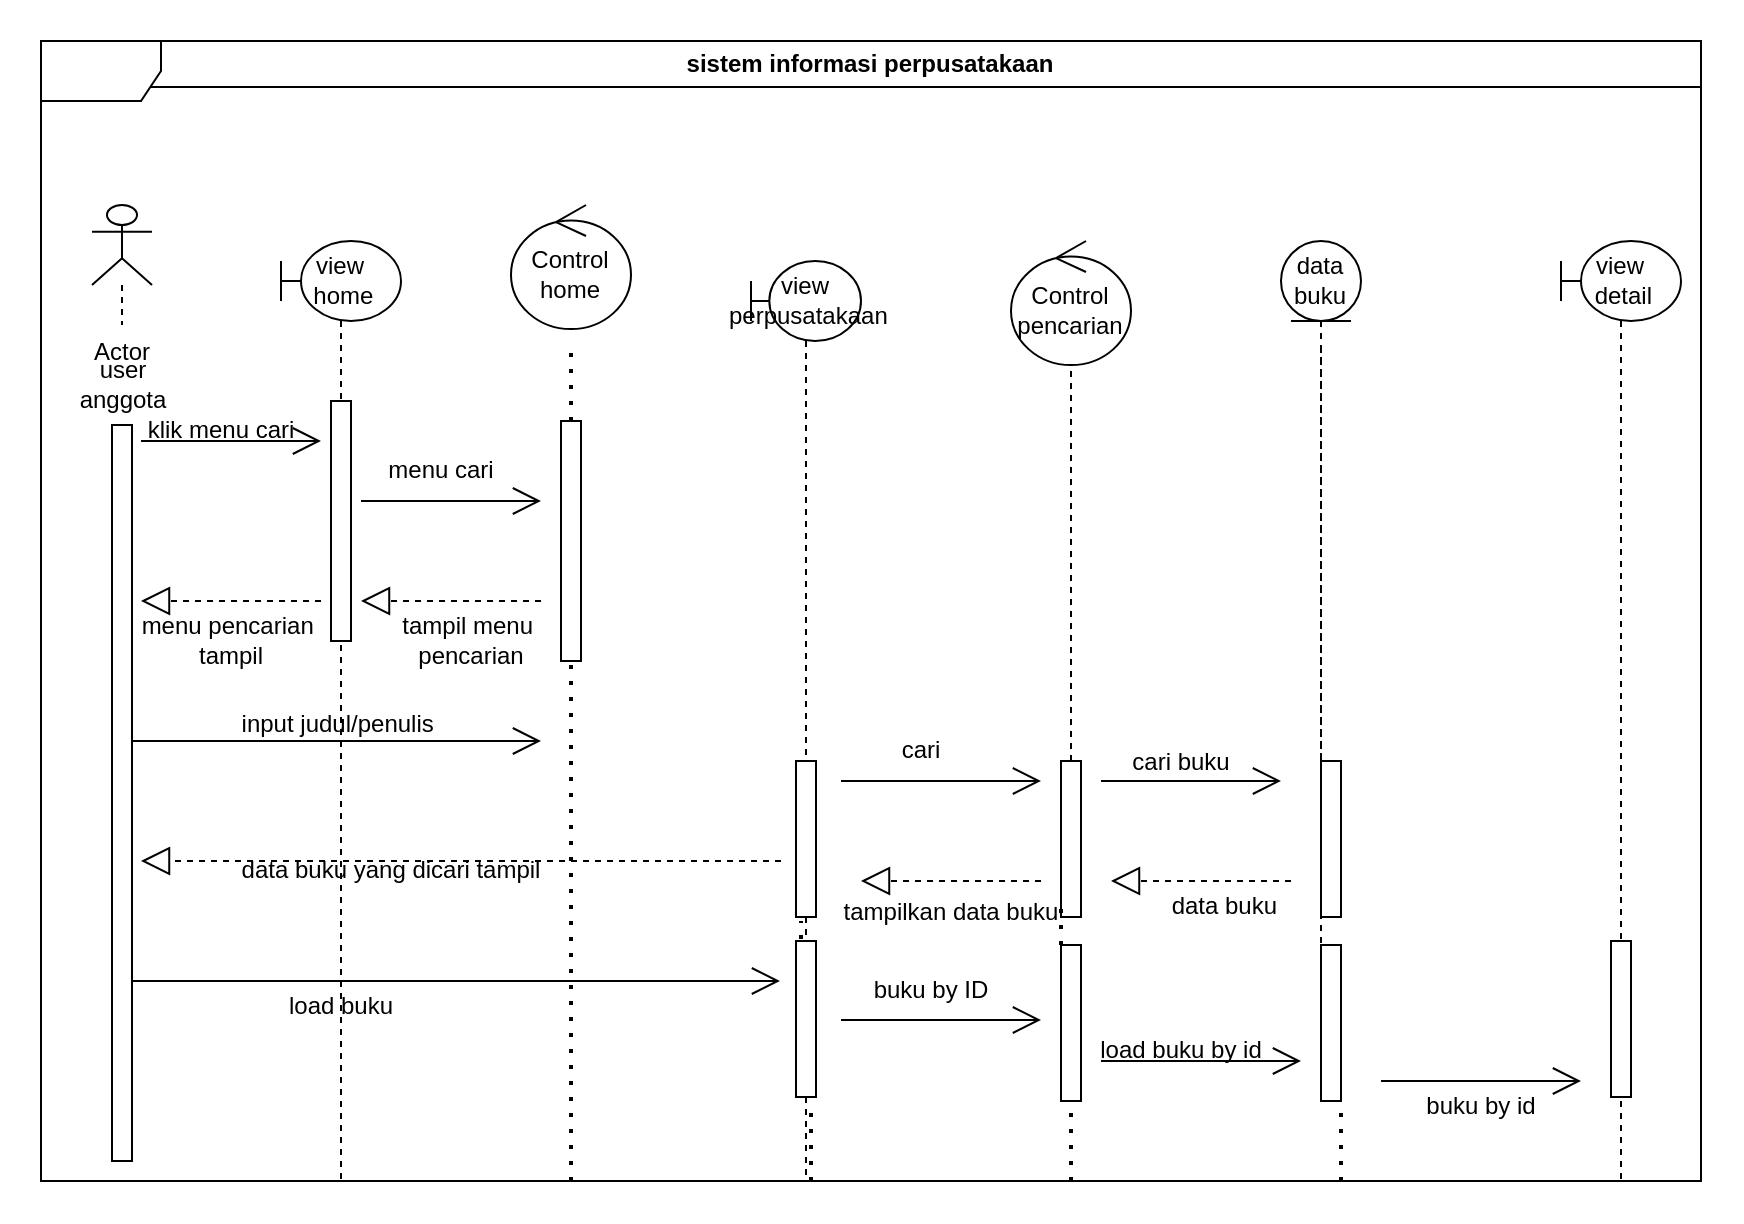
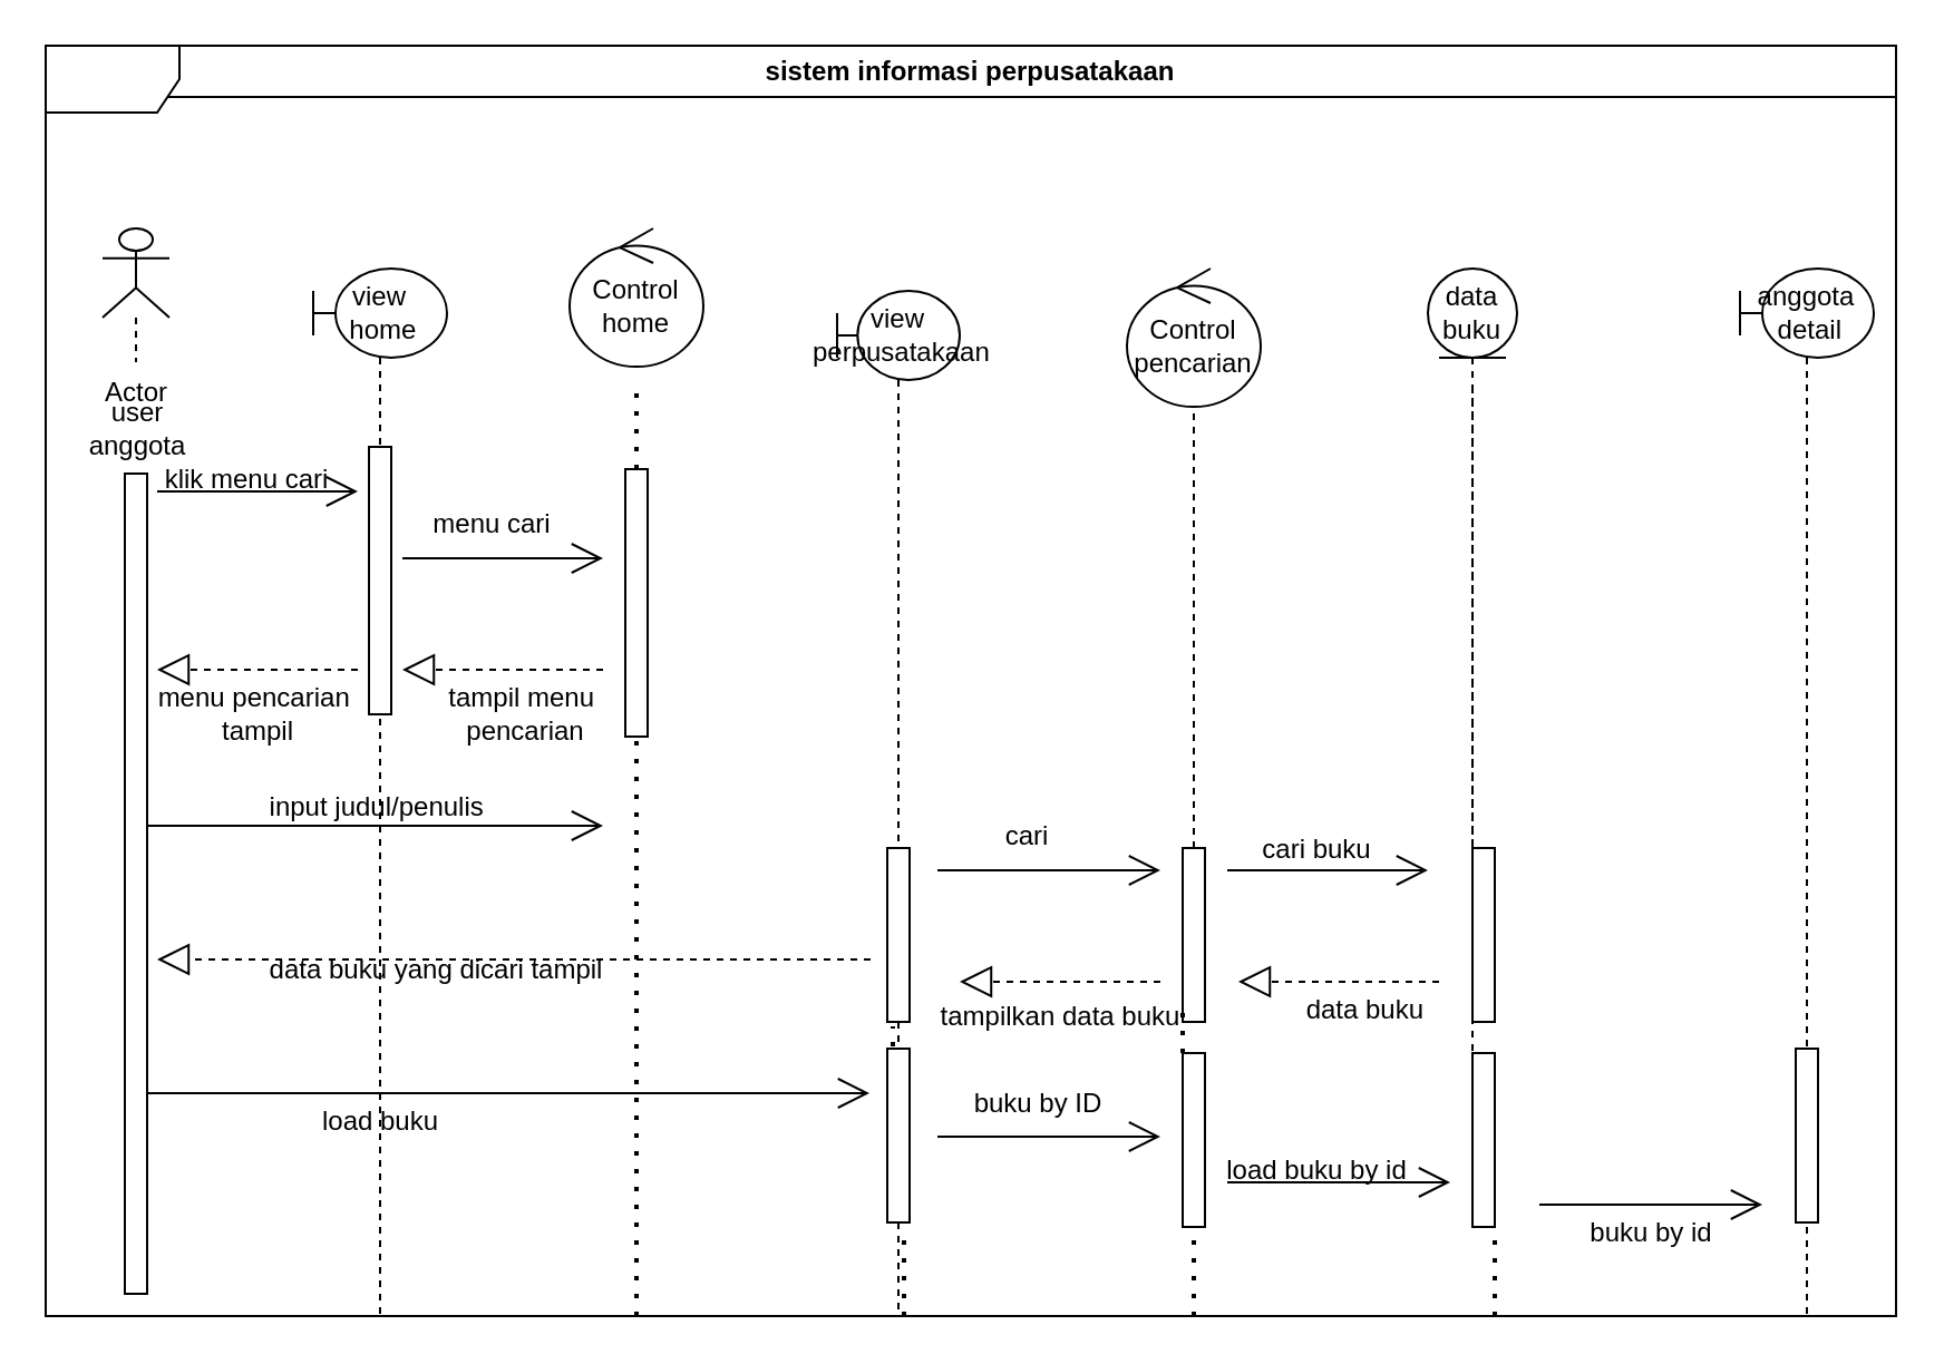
  <mxCell id="0" />
  <mxCell id="1" parent="0" />
  <mxCell id="2" value="sistem informasi perpusatakaan" style="swimlane;whiteSpace=wrap" parent="1" vertex="1"><mxGeometry x="20" y="20" width="830" height="570" as="geometry" /></mxCell>
  <mxCell id="3" value="Actor" style="shape=umlLifeline;verticalLabelPosition=bottom;verticalAlign=top;html=1;perimeter=lifelinePerimeter;whiteSpace=wrap;container=1;dropTarget=0;collapsible=0;recursiveResize=0;outlineConnect=0;portConstraint=eastwest;newEdgeStyle={&quot;curved&quot;:0,&quot;rounded&quot;:0};participant=umlActor;" parent="2" vertex="1"><mxGeometry x="25.5" y="82" width="30" height="60" as="geometry" /></mxCell>
  <mxCell id="4" value="user&lt;div&gt;anggota&lt;/div&gt;" style="text;html=1;align=center;verticalAlign=middle;resizable=0;points=[];autosize=1;strokeColor=none;fillColor=none;" parent="2" vertex="1"><mxGeometry x="5.5" y="152" width="70" height="40" as="geometry" /></mxCell>
  <mxCell id="5" value="" style="html=1;points=[[0,0,0,0,5],[0,1,0,0,-5],[1,0,0,0,5],[1,1,0,0,-5]];perimeter=orthogonalPerimeter;outlineConnect=0;targetShapes=umlLifeline;portConstraint=eastwest;newEdgeStyle={&quot;curved&quot;:0,&quot;rounded&quot;:0};" parent="2" vertex="1"><mxGeometry x="35.5" y="192" width="10" height="368" as="geometry" /></mxCell>
  <mxCell id="6" value="" style="html=1;points=[[0,0,0,0,5],[0,1,0,0,-5],[1,0,0,0,5],[1,1,0,0,-5]];perimeter=orthogonalPerimeter;outlineConnect=0;targetShapes=umlLifeline;portConstraint=eastwest;newEdgeStyle={&quot;curved&quot;:0,&quot;rounded&quot;:0};" parent="2" vertex="1"><mxGeometry x="260" y="190" width="10" height="120" as="geometry" /></mxCell>
  <mxCell id="7" value="" style="endArrow=open;endFill=1;endSize=12;html=1;rounded=0;" parent="2" edge="1"><mxGeometry width="160" relative="1" as="geometry"><mxPoint x="50" y="200" as="sourcePoint" /><mxPoint x="140" y="200" as="targetPoint" /></mxGeometry></mxCell>
  <mxCell id="8" value="" style="endArrow=block;dashed=1;endFill=0;endSize=12;html=1;rounded=0;exitX=0;exitY=0.746;exitDx=0;exitDy=0;exitPerimeter=0;" parent="2" edge="1"><mxGeometry width="160" relative="1" as="geometry"><mxPoint x="140" y="280.028" as="sourcePoint" /><mxPoint x="50" y="280" as="targetPoint" /></mxGeometry></mxCell>
  <mxCell id="9" value="klik menu cari" style="text;html=1;align=center;verticalAlign=middle;resizable=0;points=[];autosize=1;strokeColor=none;fillColor=none;" parent="2" vertex="1"><mxGeometry x="40" y="180" width="100" height="30" as="geometry" /></mxCell>
  <mxCell id="10" value="menu pencarian&amp;nbsp;&lt;div&gt;tampil&lt;/div&gt;" style="text;html=1;align=center;verticalAlign=middle;resizable=0;points=[];autosize=1;strokeColor=none;fillColor=none;" parent="2" vertex="1"><mxGeometry x="40" y="280" width="110" height="40" as="geometry" /></mxCell>
  <mxCell id="11" value="" style="endArrow=open;endFill=1;endSize=12;html=1;rounded=0;" parent="2" edge="1"><mxGeometry width="160" relative="1" as="geometry"><mxPoint x="160" y="230" as="sourcePoint" /><mxPoint x="250" y="230" as="targetPoint" /><Array as="points"><mxPoint x="210" y="230" /></Array></mxGeometry></mxCell>
  <mxCell id="12" value="" style="endArrow=block;dashed=1;endFill=0;endSize=12;html=1;rounded=0;exitX=0;exitY=0.746;exitDx=0;exitDy=0;exitPerimeter=0;" parent="2" edge="1"><mxGeometry width="160" relative="1" as="geometry"><mxPoint x="500" y="420" as="sourcePoint" /><mxPoint x="410" y="420" as="targetPoint" /></mxGeometry></mxCell>
  <mxCell id="13" value="" style="endArrow=block;dashed=1;endFill=0;endSize=12;html=1;rounded=0;exitX=0;exitY=0.746;exitDx=0;exitDy=0;exitPerimeter=0;" parent="2" edge="1"><mxGeometry width="160" relative="1" as="geometry"><mxPoint x="625" y="420" as="sourcePoint" /><mxPoint x="535" y="420" as="targetPoint" /></mxGeometry></mxCell>
  <mxCell id="14" value="" style="endArrow=block;dashed=1;endFill=0;endSize=12;html=1;rounded=0;exitX=0;exitY=0.746;exitDx=0;exitDy=0;exitPerimeter=0;" parent="2" edge="1"><mxGeometry width="160" relative="1" as="geometry"><mxPoint x="250" y="280" as="sourcePoint" /><mxPoint x="160" y="280" as="targetPoint" /></mxGeometry></mxCell>
  <mxCell id="15" value="" style="endArrow=block;dashed=1;endFill=0;endSize=12;html=1;rounded=0;" parent="2" edge="1"><mxGeometry width="160" relative="1" as="geometry"><mxPoint x="370" y="410" as="sourcePoint" /><mxPoint x="50" y="410" as="targetPoint" /><Array as="points" /></mxGeometry></mxCell>
  <mxCell id="16" value="" style="endArrow=open;endFill=1;endSize=12;html=1;rounded=0;" parent="2" source="5" edge="1"><mxGeometry width="160" relative="1" as="geometry"><mxPoint x="60" y="210" as="sourcePoint" /><mxPoint x="250" y="350" as="targetPoint" /><Array as="points"><mxPoint x="180" y="350" /></Array></mxGeometry></mxCell>
  <mxCell id="17" value="input judul/penulis&amp;nbsp;" style="text;html=1;align=center;verticalAlign=middle;resizable=0;points=[];autosize=1;strokeColor=none;fillColor=none;" parent="2" vertex="1"><mxGeometry x="90" y="327" width="120" height="30" as="geometry" /></mxCell>
  <mxCell id="18" value="" style="endArrow=open;endFill=1;endSize=12;html=1;rounded=0;" parent="2" edge="1"><mxGeometry width="160" relative="1" as="geometry"><mxPoint x="45.5" y="470" as="sourcePoint" /><mxPoint x="369.5" y="470" as="targetPoint" /><Array as="points"><mxPoint x="179.5" y="470" /></Array></mxGeometry></mxCell>
  <mxCell id="19" value="tampil menu&amp;nbsp;&lt;div&gt;pencarian&lt;/div&gt;" style="text;html=1;align=center;verticalAlign=middle;resizable=0;points=[];autosize=1;strokeColor=none;fillColor=none;" parent="2" vertex="1"><mxGeometry x="170" y="280" width="90" height="40" as="geometry" /></mxCell>
  <mxCell id="20" value="" style="endArrow=open;endFill=1;endSize=12;html=1;rounded=0;" parent="2" edge="1"><mxGeometry width="160" relative="1" as="geometry"><mxPoint x="400" y="370" as="sourcePoint" /><mxPoint x="500" y="370" as="targetPoint" /><Array as="points"><mxPoint x="460" y="370" /></Array></mxGeometry></mxCell>
  <mxCell id="21" value="" style="html=1;points=[[0,0,0,0,5],[0,1,0,0,-5],[1,0,0,0,5],[1,1,0,0,-5]];perimeter=orthogonalPerimeter;outlineConnect=0;targetShapes=umlLifeline;portConstraint=eastwest;newEdgeStyle={&quot;curved&quot;:0,&quot;rounded&quot;:0};" parent="2" vertex="1"><mxGeometry x="510" y="360" width="10" height="78" as="geometry" /></mxCell>
  <mxCell id="22" value="" style="endArrow=open;endFill=1;endSize=12;html=1;rounded=0;" parent="2" edge="1"><mxGeometry width="160" relative="1" as="geometry"><mxPoint x="400" y="489.5" as="sourcePoint" /><mxPoint x="500" y="489.5" as="targetPoint" /><Array as="points" /></mxGeometry></mxCell>
  <mxCell id="23" value="tampilkan data buku" style="text;html=1;align=center;verticalAlign=middle;resizable=0;points=[];autosize=1;strokeColor=none;fillColor=none;" parent="2" vertex="1"><mxGeometry x="390" y="421" width="130" height="30" as="geometry" /></mxCell>
  <mxCell id="24" value="buku by ID" style="text;html=1;align=center;verticalAlign=middle;resizable=0;points=[];autosize=1;strokeColor=none;fillColor=none;" parent="2" vertex="1"><mxGeometry x="405" y="460" width="80" height="30" as="geometry" /></mxCell>
  <mxCell id="25" value="" style="html=1;points=[[0,0,0,0,5],[0,1,0,0,-5],[1,0,0,0,5],[1,1,0,0,-5]];perimeter=orthogonalPerimeter;outlineConnect=0;targetShapes=umlLifeline;portConstraint=eastwest;newEdgeStyle={&quot;curved&quot;:0,&quot;rounded&quot;:0};" parent="2" vertex="1"><mxGeometry x="640" y="360" width="10" height="78" as="geometry" /></mxCell>
  <mxCell id="26" value="cari" style="text;html=1;align=center;verticalAlign=middle;resizable=0;points=[];autosize=1;strokeColor=none;fillColor=none;" parent="2" vertex="1"><mxGeometry x="420" y="340" width="40" height="30" as="geometry" /></mxCell>
  <mxCell id="27" value="menu cari" style="text;html=1;align=center;verticalAlign=middle;resizable=0;points=[];autosize=1;strokeColor=none;fillColor=none;" parent="2" vertex="1"><mxGeometry x="160" y="200" width="80" height="30" as="geometry" /></mxCell>
  <mxCell id="28" value="data buku yang dicari tampil" style="text;html=1;align=center;verticalAlign=middle;resizable=0;points=[];autosize=1;strokeColor=none;fillColor=none;" parent="2" vertex="1"><mxGeometry x="90" y="400" width="170" height="30" as="geometry" /></mxCell>
  <mxCell id="29" value="" style="endArrow=open;endFill=1;endSize=12;html=1;rounded=0;" parent="2" edge="1"><mxGeometry width="160" relative="1" as="geometry"><mxPoint x="530" y="370" as="sourcePoint" /><mxPoint x="620" y="370" as="targetPoint" /><Array as="points" /></mxGeometry></mxCell>
  <mxCell id="30" value="cari buku" style="text;html=1;align=center;verticalAlign=middle;resizable=0;points=[];autosize=1;strokeColor=none;fillColor=none;" parent="2" vertex="1"><mxGeometry x="535" y="346" width="70" height="30" as="geometry" /></mxCell>
  <mxCell id="31" value="&amp;nbsp;data buku" style="text;html=1;align=center;verticalAlign=middle;resizable=0;points=[];autosize=1;strokeColor=none;fillColor=none;" parent="2" vertex="1"><mxGeometry x="550" y="418" width="80" height="30" as="geometry" /></mxCell>
  <mxCell id="32" value="" style="html=1;points=[[0,0,0,0,5],[0,1,0,0,-5],[1,0,0,0,5],[1,1,0,0,-5]];perimeter=orthogonalPerimeter;outlineConnect=0;targetShapes=umlLifeline;portConstraint=eastwest;newEdgeStyle={&quot;curved&quot;:0,&quot;rounded&quot;:0};" parent="2" vertex="1"><mxGeometry x="510" y="452" width="10" height="78" as="geometry" /></mxCell>
  <mxCell id="33" value="" style="html=1;points=[[0,0,0,0,5],[0,1,0,0,-5],[1,0,0,0,5],[1,1,0,0,-5]];perimeter=orthogonalPerimeter;outlineConnect=0;targetShapes=umlLifeline;portConstraint=eastwest;newEdgeStyle={&quot;curved&quot;:0,&quot;rounded&quot;:0};" parent="2" vertex="1"><mxGeometry x="640" y="452" width="10" height="78" as="geometry" /></mxCell>
  <mxCell id="34" value="" style="endArrow=open;endFill=1;endSize=12;html=1;rounded=0;" parent="2" edge="1"><mxGeometry width="160" relative="1" as="geometry"><mxPoint x="530" y="510" as="sourcePoint" /><mxPoint x="630" y="510" as="targetPoint" /><Array as="points"><mxPoint x="580" y="510" /></Array></mxGeometry></mxCell>
  <mxCell id="35" value="" style="endArrow=open;endFill=1;endSize=12;html=1;rounded=0;" parent="2" edge="1"><mxGeometry width="160" relative="1" as="geometry"><mxPoint x="670" y="520" as="sourcePoint" /><mxPoint x="770" y="520" as="targetPoint" /><Array as="points"><mxPoint x="730" y="520" /></Array></mxGeometry></mxCell>
  <mxCell id="36" value="load buku by id" style="text;html=1;align=center;verticalAlign=middle;resizable=0;points=[];autosize=1;strokeColor=none;fillColor=none;" parent="2" vertex="1"><mxGeometry x="520" y="490" width="100" height="30" as="geometry" /></mxCell>
  <mxCell id="37" value="" style="endArrow=none;dashed=1;html=1;rounded=0;" parent="2" source="25" edge="1"><mxGeometry width="50" height="50" relative="1" as="geometry"><mxPoint x="590" y="200" as="sourcePoint" /><mxPoint x="640" y="150" as="targetPoint" /></mxGeometry></mxCell>
  <mxCell id="38" value="" style="endArrow=none;dashed=1;html=1;rounded=0;entryX=0.5;entryY=1;entryDx=0;entryDy=0;" parent="2" source="21" edge="1"><mxGeometry width="50" height="50" relative="1" as="geometry"><mxPoint x="470" y="220" as="sourcePoint" /><mxPoint x="515" y="152.0" as="targetPoint" /></mxGeometry></mxCell>
  <mxCell id="39" value="" style="endArrow=none;dashed=1;html=1;dashPattern=1 3;strokeWidth=2;rounded=0;entryX=0.5;entryY=1;entryDx=0;entryDy=0;" parent="2" source="6" edge="1"><mxGeometry width="50" height="50" relative="1" as="geometry"><mxPoint x="220" y="210" as="sourcePoint" /><mxPoint x="265" y="152.0" as="targetPoint" /></mxGeometry></mxCell>
  <mxCell id="40" value="" style="endArrow=none;dashed=1;html=1;dashPattern=1 3;strokeWidth=2;rounded=0;" parent="2" target="6" edge="1"><mxGeometry width="50" height="50" relative="1" as="geometry"><mxPoint x="265" y="570" as="sourcePoint" /><mxPoint x="280" y="320" as="targetPoint" /></mxGeometry></mxCell>
  <mxCell id="41" value="" style="endArrow=none;dashed=1;html=1;dashPattern=1 3;strokeWidth=2;rounded=0;exitX=0;exitY=0;exitDx=0;exitDy=5;exitPerimeter=0;" parent="2" edge="1"><mxGeometry width="50" height="50" relative="1" as="geometry"><mxPoint x="380" y="465" as="sourcePoint" /><mxPoint x="380" y="440" as="targetPoint" /></mxGeometry></mxCell>
  <mxCell id="42" value="" style="endArrow=none;dashed=1;html=1;dashPattern=1 3;strokeWidth=2;rounded=0;entryX=0;entryY=1;entryDx=0;entryDy=-5;entryPerimeter=0;" parent="2" source="32" target="21" edge="1"><mxGeometry width="50" height="50" relative="1" as="geometry"><mxPoint x="390" y="475" as="sourcePoint" /><mxPoint x="530" y="440" as="targetPoint" /></mxGeometry></mxCell>
  <mxCell id="43" value="" style="endArrow=none;dashed=1;html=1;rounded=0;exitX=0;exitY=0;exitDx=0;exitDy=5;exitPerimeter=0;" parent="2" source="33" target="25" edge="1"><mxGeometry width="50" height="50" relative="1" as="geometry"><mxPoint x="610" y="490" as="sourcePoint" /><mxPoint x="660" y="440" as="targetPoint" /></mxGeometry></mxCell>
  <mxCell id="44" value="" style="endArrow=none;dashed=1;html=1;dashPattern=1 3;strokeWidth=2;rounded=0;" parent="2" edge="1"><mxGeometry width="50" height="50" relative="1" as="geometry"><mxPoint x="385" y="570" as="sourcePoint" /><mxPoint x="385" y="530" as="targetPoint" /></mxGeometry></mxCell>
  <mxCell id="45" value="" style="endArrow=none;dashed=1;html=1;dashPattern=1 3;strokeWidth=2;rounded=0;" parent="2" target="32" edge="1"><mxGeometry width="50" height="50" relative="1" as="geometry"><mxPoint x="515" y="570" as="sourcePoint" /><mxPoint x="510" y="520" as="targetPoint" /></mxGeometry></mxCell>
  <mxCell id="46" value="" style="endArrow=none;dashed=1;html=1;dashPattern=1 3;strokeWidth=2;rounded=0;" parent="2" target="33" edge="1"><mxGeometry width="50" height="50" relative="1" as="geometry"><mxPoint x="650" y="570" as="sourcePoint" /><mxPoint x="690" y="530" as="targetPoint" /></mxGeometry></mxCell>
  <mxCell id="47" value="Control pencarian" style="ellipse;shape=umlControl;whiteSpace=wrap;html=1;" parent="2" vertex="1"><mxGeometry x="485" y="100" width="60" height="62" as="geometry" /></mxCell>
  <mxCell id="48" value="Control home" style="ellipse;shape=umlControl;whiteSpace=wrap;html=1;" parent="2" vertex="1"><mxGeometry x="235" y="82" width="60" height="62" as="geometry" /></mxCell>
  <mxCell id="49" value="" style="shape=umlFrame;whiteSpace=wrap;html=1;pointerEvents=0;" parent="2" vertex="1"><mxGeometry width="830" height="570" as="geometry" /></mxCell>
  <mxCell id="50" value="view&lt;div&gt;&amp;nbsp;home&lt;/div&gt;" style="shape=umlLifeline;perimeter=lifelinePerimeter;whiteSpace=wrap;html=1;container=1;dropTarget=0;collapsible=0;recursiveResize=0;outlineConnect=0;portConstraint=eastwest;newEdgeStyle={&quot;curved&quot;:0,&quot;rounded&quot;:0};participant=umlBoundary;" parent="2" vertex="1"><mxGeometry x="120" y="100" width="60" height="469" as="geometry" /></mxCell>
  <mxCell id="51" value="" style="html=1;points=[[0,0,0,0,5],[0,1,0,0,-5],[1,0,0,0,5],[1,1,0,0,-5]];perimeter=orthogonalPerimeter;outlineConnect=0;targetShapes=umlLifeline;portConstraint=eastwest;newEdgeStyle={&quot;curved&quot;:0,&quot;rounded&quot;:0};" parent="50" vertex="1"><mxGeometry x="25" y="80" width="10" height="120" as="geometry" /></mxCell>
- <mxCell id="52" value="view&lt;div&gt;&amp;nbsp;detail&lt;/div&gt;" style="shape=umlLifeline;perimeter=lifelinePerimeter;whiteSpace=wrap;html=1;container=1;dropTarget=0;collapsible=0;recursiveResize=0;outlineConnect=0;portConstraint=eastwest;newEdgeStyle={&quot;curved&quot;:0,&quot;rounded&quot;:0};participant=umlBoundary;" parent="2" vertex="1"><mxGeometry x="760" y="100" width="60" height="469" as="geometry" /></mxCell>
+ <mxCell id="52" value="anggota&lt;div&gt;&amp;nbsp;detail&lt;/div&gt;" style="shape=umlLifeline;perimeter=lifelinePerimeter;whiteSpace=wrap;html=1;container=1;dropTarget=0;collapsible=0;recursiveResize=0;outlineConnect=0;portConstraint=eastwest;newEdgeStyle={&quot;curved&quot;:0,&quot;rounded&quot;:0};participant=umlBoundary;" parent="2" vertex="1"><mxGeometry x="760" y="100" width="60" height="469" as="geometry" /></mxCell>
  <mxCell id="53" value="" style="html=1;points=[[0,0,0,0,5],[0,1,0,0,-5],[1,0,0,0,5],[1,1,0,0,-5]];perimeter=orthogonalPerimeter;outlineConnect=0;targetShapes=umlLifeline;portConstraint=eastwest;newEdgeStyle={&quot;curved&quot;:0,&quot;rounded&quot;:0};" parent="52" vertex="1"><mxGeometry x="25" y="350" width="10" height="78" as="geometry" /></mxCell>
  <mxCell id="54" value="view&lt;div&gt;&amp;nbsp;perpusatakaan&lt;/div&gt;" style="shape=umlLifeline;perimeter=lifelinePerimeter;whiteSpace=wrap;html=1;container=1;dropTarget=0;collapsible=0;recursiveResize=0;outlineConnect=0;portConstraint=eastwest;newEdgeStyle={&quot;curved&quot;:0,&quot;rounded&quot;:0};participant=umlBoundary;" parent="2" vertex="1"><mxGeometry x="355" y="110" width="55" height="460" as="geometry" /></mxCell>
  <mxCell id="55" value="" style="html=1;points=[[0,0,0,0,5],[0,1,0,0,-5],[1,0,0,0,5],[1,1,0,0,-5]];perimeter=orthogonalPerimeter;outlineConnect=0;targetShapes=umlLifeline;portConstraint=eastwest;newEdgeStyle={&quot;curved&quot;:0,&quot;rounded&quot;:0};" parent="54" vertex="1"><mxGeometry x="22.5" y="250" width="10" height="78" as="geometry" /></mxCell>
  <mxCell id="56" value="" style="html=1;points=[[0,0,0,0,5],[0,1,0,0,-5],[1,0,0,0,5],[1,1,0,0,-5]];perimeter=orthogonalPerimeter;outlineConnect=0;targetShapes=umlLifeline;portConstraint=eastwest;newEdgeStyle={&quot;curved&quot;:0,&quot;rounded&quot;:0};" parent="54" vertex="1"><mxGeometry x="22.5" y="340" width="10" height="78" as="geometry" /></mxCell>
  <mxCell id="57" value="data buku" style="shape=umlLifeline;perimeter=lifelinePerimeter;whiteSpace=wrap;html=1;container=1;dropTarget=0;collapsible=0;recursiveResize=0;outlineConnect=0;portConstraint=eastwest;newEdgeStyle={&quot;curved&quot;:0,&quot;rounded&quot;:0};participant=umlEntity;" parent="2" vertex="1"><mxGeometry x="620" y="100" width="40" height="300" as="geometry" /></mxCell>
  <mxCell id="58" value="buku by id" style="text;html=1;align=center;verticalAlign=middle;resizable=0;points=[];autosize=1;strokeColor=none;fillColor=none;" parent="2" vertex="1"><mxGeometry x="680" y="518" width="80" height="30" as="geometry" /></mxCell>
  <mxCell id="59" value="load buku" style="text;html=1;align=center;verticalAlign=middle;resizable=0;points=[];autosize=1;strokeColor=none;fillColor=none;" parent="1" vertex="1"><mxGeometry x="135" y="488" width="70" height="30" as="geometry" /></mxCell>
